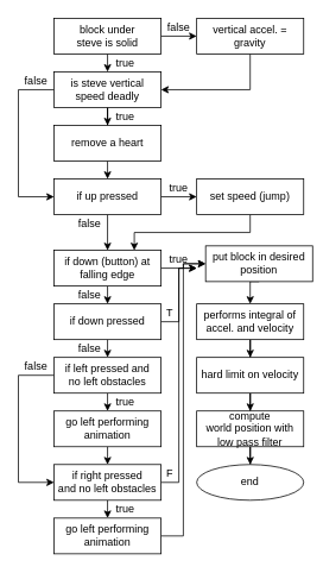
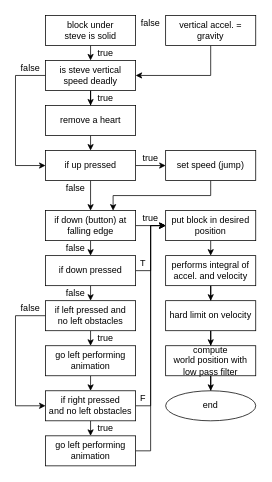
  <mxCell id="0" />
  <mxCell id="1" parent="0" />
- <mxCell id="2" style="edgeStyle=orthogonalEdgeStyle;rounded=0;orthogonalLoop=1;jettySize=auto;html=1;exitX=1;exitY=0.5;exitDx=0;exitDy=0;entryX=0;entryY=0.5;entryDx=0;entryDy=0;" edge="1" parent="1" source="4" target="6"><mxGeometry relative="1" as="geometry" /></mxCell>
  <mxCell id="3" style="edgeStyle=orthogonalEdgeStyle;rounded=0;orthogonalLoop=1;jettySize=auto;html=1;exitX=0.5;exitY=1;exitDx=0;exitDy=0;entryX=0.5;entryY=0;entryDx=0;entryDy=0;" edge="1" parent="1" source="4" target="9"><mxGeometry relative="1" as="geometry" /></mxCell>
  <mxCell id="4" value="&lt;div&gt;block under &lt;br&gt;&lt;/div&gt;&lt;div&gt;steve is solid&lt;/div&gt;" style="rounded=0;whiteSpace=wrap;html=1;" vertex="1" parent="1"><mxGeometry x="60" y="20" width="120" height="40" as="geometry" /></mxCell>
  <mxCell id="5" style="edgeStyle=orthogonalEdgeStyle;rounded=0;orthogonalLoop=1;jettySize=auto;html=1;exitX=0.5;exitY=1;exitDx=0;exitDy=0;entryX=1;entryY=0.5;entryDx=0;entryDy=0;" edge="1" parent="1" source="6" target="9"><mxGeometry relative="1" as="geometry" /></mxCell>
  <mxCell id="6" value="&lt;div&gt;vertical accel. = gravity&lt;/div&gt;" style="rounded=0;whiteSpace=wrap;html=1;" vertex="1" parent="1"><mxGeometry x="220" y="20" width="120" height="40" as="geometry" /></mxCell>
  <mxCell id="7" style="edgeStyle=orthogonalEdgeStyle;rounded=0;orthogonalLoop=1;jettySize=auto;html=1;exitX=0.5;exitY=1;exitDx=0;exitDy=0;" edge="1" parent="1" source="9" target="11"><mxGeometry relative="1" as="geometry" /></mxCell>
  <mxCell id="8" style="edgeStyle=orthogonalEdgeStyle;rounded=0;orthogonalLoop=1;jettySize=auto;html=1;exitX=0;exitY=0.5;exitDx=0;exitDy=0;entryX=0;entryY=0.5;entryDx=0;entryDy=0;" edge="1" parent="1" source="9" target="14"><mxGeometry relative="1" as="geometry"><Array as="points"><mxPoint x="20" y="100" /><mxPoint x="20" y="220" /></Array></mxGeometry></mxCell>
  <mxCell id="9" value="&lt;div&gt;is steve vertical &lt;br&gt;&lt;/div&gt;&lt;div&gt;speed deadly&lt;/div&gt;" style="rounded=0;whiteSpace=wrap;html=1;" vertex="1" parent="1"><mxGeometry x="60" y="80" width="120" height="40" as="geometry" /></mxCell>
  <mxCell id="10" style="edgeStyle=orthogonalEdgeStyle;rounded=0;orthogonalLoop=1;jettySize=auto;html=1;exitX=0.5;exitY=1;exitDx=0;exitDy=0;entryX=0.5;entryY=0;entryDx=0;entryDy=0;" edge="1" parent="1" source="11" target="14"><mxGeometry relative="1" as="geometry" /></mxCell>
  <mxCell id="11" value="remove a heart" style="rounded=0;whiteSpace=wrap;html=1;" vertex="1" parent="1"><mxGeometry x="60" y="140" width="120" height="40" as="geometry" /></mxCell>
  <mxCell id="12" style="edgeStyle=orthogonalEdgeStyle;rounded=0;orthogonalLoop=1;jettySize=auto;html=1;exitX=1;exitY=0.5;exitDx=0;exitDy=0;entryX=0;entryY=0.5;entryDx=0;entryDy=0;" edge="1" parent="1" source="14" target="16"><mxGeometry relative="1" as="geometry" /></mxCell>
  <mxCell id="13" style="edgeStyle=orthogonalEdgeStyle;rounded=0;orthogonalLoop=1;jettySize=auto;html=1;exitX=0.5;exitY=1;exitDx=0;exitDy=0;entryX=0.5;entryY=0;entryDx=0;entryDy=0;" edge="1" parent="1" source="14" target="23"><mxGeometry relative="1" as="geometry" /></mxCell>
  <mxCell id="14" value="if up pressed" style="rounded=0;whiteSpace=wrap;html=1;" vertex="1" parent="1"><mxGeometry x="60" y="200" width="120" height="40" as="geometry" /></mxCell>
  <mxCell id="15" style="edgeStyle=orthogonalEdgeStyle;rounded=0;orthogonalLoop=1;jettySize=auto;html=1;exitX=0.5;exitY=1;exitDx=0;exitDy=0;entryX=0.75;entryY=0;entryDx=0;entryDy=0;" edge="1" parent="1" source="16" target="23"><mxGeometry relative="1" as="geometry" /></mxCell>
  <mxCell id="16" value="set speed (jump)" style="rounded=0;whiteSpace=wrap;html=1;" vertex="1" parent="1"><mxGeometry x="220" y="200" width="120" height="40" as="geometry" /></mxCell>
  <mxCell id="17" value="true" style="text;html=1;strokeColor=none;fillColor=none;align=center;verticalAlign=middle;whiteSpace=wrap;rounded=0;" vertex="1" parent="1"><mxGeometry x="120" y="60" width="40" height="20" as="geometry" /></mxCell>
  <mxCell id="18" value="false" style="text;html=1;strokeColor=none;fillColor=none;align=center;verticalAlign=middle;whiteSpace=wrap;rounded=0;" vertex="1" parent="1"><mxGeometry x="180" y="20" width="40" height="20" as="geometry" /></mxCell>
  <mxCell id="19" value="true" style="text;html=1;strokeColor=none;fillColor=none;align=center;verticalAlign=middle;whiteSpace=wrap;rounded=0;" vertex="1" parent="1"><mxGeometry x="120" y="120" width="40" height="20" as="geometry" /></mxCell>
  <mxCell id="20" value="false" style="text;html=1;strokeColor=none;fillColor=none;align=center;verticalAlign=middle;whiteSpace=wrap;rounded=0;" vertex="1" parent="1"><mxGeometry x="20" y="80" width="40" height="20" as="geometry" /></mxCell>
  <mxCell id="21" style="edgeStyle=orthogonalEdgeStyle;rounded=0;orthogonalLoop=1;jettySize=auto;html=1;exitX=1;exitY=0.5;exitDx=0;exitDy=0;" edge="1" parent="1" source="23" target="25"><mxGeometry relative="1" as="geometry" /></mxCell>
  <mxCell id="22" style="edgeStyle=orthogonalEdgeStyle;rounded=0;orthogonalLoop=1;jettySize=auto;html=1;exitX=0.5;exitY=1;exitDx=0;exitDy=0;entryX=0.5;entryY=0;entryDx=0;entryDy=0;" edge="1" parent="1" source="23" target="28"><mxGeometry relative="1" as="geometry" /></mxCell>
  <mxCell id="23" value="if down (button) at falling edge" style="rounded=0;whiteSpace=wrap;html=1;" vertex="1" parent="1"><mxGeometry x="60" y="280" width="120" height="40" as="geometry" /></mxCell>
  <mxCell id="24" style="edgeStyle=orthogonalEdgeStyle;rounded=0;orthogonalLoop=1;jettySize=auto;html=1;exitX=0.5;exitY=1;exitDx=0;exitDy=0;entryX=0.5;entryY=0;entryDx=0;entryDy=0;" edge="1" parent="1" source="25" target="40"><mxGeometry relative="1" as="geometry" /></mxCell>
- <mxCell id="25" value="&lt;div&gt;put block in desired&lt;/div&gt;&lt;div&gt;position&lt;br&gt;&lt;/div&gt;" style="rounded=0;whiteSpace=wrap;html=1;" vertex="1" parent="1"><mxGeometry x="230" y="275" width="120" height="40" as="geometry" /></mxCell>
+ <mxCell id="25" value="&lt;div&gt;put block in desired&lt;/div&gt;&lt;div&gt;position&lt;br&gt;&lt;/div&gt;" style="rounded=0;whiteSpace=wrap;html=1;" vertex="1" parent="1"><mxGeometry x="220" y="280" width="120" height="40" as="geometry" /></mxCell>
  <mxCell id="26" style="edgeStyle=orthogonalEdgeStyle;rounded=0;orthogonalLoop=1;jettySize=auto;html=1;exitX=0.5;exitY=1;exitDx=0;exitDy=0;entryX=0.5;entryY=0;entryDx=0;entryDy=0;" edge="1" parent="1" source="28" target="31"><mxGeometry relative="1" as="geometry" /></mxCell>
  <mxCell id="27" style="edgeStyle=orthogonalEdgeStyle;rounded=0;orthogonalLoop=1;jettySize=auto;html=1;exitX=1;exitY=0.5;exitDx=0;exitDy=0;entryX=1;entryY=1;entryDx=0;entryDy=0;" edge="1" parent="1" source="28" target="52"><mxGeometry relative="1" as="geometry"><Array as="points"><mxPoint x="200" y="360" /><mxPoint x="200" y="300" /></Array></mxGeometry></mxCell>
  <mxCell id="28" value="if down pressed " style="rounded=0;whiteSpace=wrap;html=1;" vertex="1" parent="1"><mxGeometry x="60" y="340" width="120" height="40" as="geometry" /></mxCell>
  <mxCell id="29" style="edgeStyle=orthogonalEdgeStyle;rounded=0;orthogonalLoop=1;jettySize=auto;html=1;exitX=0.5;exitY=1;exitDx=0;exitDy=0;entryX=0.5;entryY=0;entryDx=0;entryDy=0;" edge="1" parent="1" source="31" target="36"><mxGeometry relative="1" as="geometry" /></mxCell>
  <mxCell id="30" style="edgeStyle=orthogonalEdgeStyle;rounded=0;orthogonalLoop=1;jettySize=auto;html=1;exitX=0;exitY=0.5;exitDx=0;exitDy=0;entryX=0;entryY=0.5;entryDx=0;entryDy=0;" edge="1" parent="1" source="31" target="34"><mxGeometry relative="1" as="geometry"><Array as="points"><mxPoint x="20" y="420" /><mxPoint x="20" y="540" /></Array></mxGeometry></mxCell>
  <mxCell id="31" value="&lt;div&gt;if left pressed and&lt;/div&gt;&lt;div&gt;no left obstacles&lt;br&gt;&lt;/div&gt;" style="rounded=0;whiteSpace=wrap;html=1;" vertex="1" parent="1"><mxGeometry x="60" y="400" width="120" height="40" as="geometry" /></mxCell>
  <mxCell id="32" style="edgeStyle=orthogonalEdgeStyle;rounded=0;orthogonalLoop=1;jettySize=auto;html=1;exitX=0.5;exitY=1;exitDx=0;exitDy=0;entryX=0.5;entryY=0;entryDx=0;entryDy=0;" edge="1" parent="1" source="34" target="38"><mxGeometry relative="1" as="geometry" /></mxCell>
  <mxCell id="33" style="edgeStyle=orthogonalEdgeStyle;rounded=0;orthogonalLoop=1;jettySize=auto;html=1;exitX=1;exitY=0.5;exitDx=0;exitDy=0;entryX=1;entryY=1;entryDx=0;entryDy=0;" edge="1" parent="1" source="34" target="52"><mxGeometry relative="1" as="geometry"><Array as="points"><mxPoint x="200" y="540" /><mxPoint x="200" y="300" /></Array></mxGeometry></mxCell>
  <mxCell id="34" value="&lt;div&gt;if right pressed &lt;br&gt;&lt;/div&gt;&lt;div&gt;and no left obstacles&lt;br&gt;&lt;/div&gt;" style="rounded=0;whiteSpace=wrap;html=1;" vertex="1" parent="1"><mxGeometry x="60" y="520" width="120" height="40" as="geometry" /></mxCell>
  <mxCell id="35" style="edgeStyle=orthogonalEdgeStyle;rounded=0;orthogonalLoop=1;jettySize=auto;html=1;exitX=0.5;exitY=1;exitDx=0;exitDy=0;entryX=0.5;entryY=0;entryDx=0;entryDy=0;" edge="1" parent="1" source="36" target="34"><mxGeometry relative="1" as="geometry" /></mxCell>
  <mxCell id="36" value="go left performing animation" style="rounded=0;whiteSpace=wrap;html=1;" vertex="1" parent="1"><mxGeometry x="60" y="460" width="120" height="40" as="geometry" /></mxCell>
  <mxCell id="37" style="edgeStyle=orthogonalEdgeStyle;rounded=0;orthogonalLoop=1;jettySize=auto;html=1;exitX=1;exitY=0.5;exitDx=0;exitDy=0;entryX=0;entryY=0.5;entryDx=0;entryDy=0;" edge="1" parent="1" source="38" target="25"><mxGeometry relative="1" as="geometry" /></mxCell>
  <mxCell id="38" value="go left performing animation" style="rounded=0;whiteSpace=wrap;html=1;" vertex="1" parent="1"><mxGeometry x="60" y="580" width="120" height="40" as="geometry" /></mxCell>
  <mxCell id="39" style="edgeStyle=orthogonalEdgeStyle;rounded=0;orthogonalLoop=1;jettySize=auto;html=1;exitX=0.5;exitY=1;exitDx=0;exitDy=0;" edge="1" parent="1" source="40" target="42"><mxGeometry relative="1" as="geometry" /></mxCell>
  <mxCell id="40" value="&lt;div&gt;performs integral of accel. and velocity &lt;/div&gt;" style="rounded=0;whiteSpace=wrap;html=1;" vertex="1" parent="1"><mxGeometry x="220" y="340" width="120" height="40" as="geometry" /></mxCell>
  <mxCell id="41" style="edgeStyle=orthogonalEdgeStyle;rounded=0;orthogonalLoop=1;jettySize=auto;html=1;exitX=0.5;exitY=1;exitDx=0;exitDy=0;" edge="1" parent="1" source="42" target="44"><mxGeometry relative="1" as="geometry" /></mxCell>
  <mxCell id="42" value="hard limit on velocity" style="rounded=0;whiteSpace=wrap;html=1;" vertex="1" parent="1"><mxGeometry x="220" y="400" width="120" height="40" as="geometry" /></mxCell>
  <mxCell id="43" style="edgeStyle=orthogonalEdgeStyle;rounded=0;orthogonalLoop=1;jettySize=auto;html=1;exitX=0.5;exitY=1;exitDx=0;exitDy=0;" edge="1" parent="1" source="44" target="47"><mxGeometry relative="1" as="geometry" /></mxCell>
  <mxCell id="44" value="&lt;div&gt;compute &lt;br&gt;&lt;/div&gt;&lt;div&gt;world position with&lt;/div&gt;&lt;div&gt;low pass filter&lt;br&gt;&lt;/div&gt;" style="rounded=0;whiteSpace=wrap;html=1;" vertex="1" parent="1"><mxGeometry x="220" y="460" width="120" height="40" as="geometry" /></mxCell>
  <mxCell id="45" value="true" style="text;html=1;strokeColor=none;fillColor=none;align=center;verticalAlign=middle;whiteSpace=wrap;rounded=0;" vertex="1" parent="1"><mxGeometry x="120" y="440" width="40" height="20" as="geometry" /></mxCell>
  <mxCell id="46" value="true" style="text;html=1;strokeColor=none;fillColor=none;align=center;verticalAlign=middle;whiteSpace=wrap;rounded=0;" vertex="1" parent="1"><mxGeometry x="120" y="560" width="40" height="20" as="geometry" /></mxCell>
  <mxCell id="47" value="end" style="ellipse;whiteSpace=wrap;html=1;" vertex="1" parent="1"><mxGeometry x="220" y="520" width="120" height="40" as="geometry" /></mxCell>
  <mxCell id="48" value="true" style="text;html=1;strokeColor=none;fillColor=none;align=center;verticalAlign=middle;whiteSpace=wrap;rounded=0;" vertex="1" parent="1"><mxGeometry x="180" y="200" width="40" height="20" as="geometry" /></mxCell>
  <mxCell id="49" value="false" style="text;html=1;strokeColor=none;fillColor=none;align=center;verticalAlign=middle;whiteSpace=wrap;rounded=0;" vertex="1" parent="1"><mxGeometry x="80" y="240" width="40" height="20" as="geometry" /></mxCell>
  <mxCell id="50" value="false" style="text;html=1;strokeColor=none;fillColor=none;align=center;verticalAlign=middle;whiteSpace=wrap;rounded=0;" vertex="1" parent="1"><mxGeometry x="80" y="380" width="40" height="20" as="geometry" /></mxCell>
  <mxCell id="51" value="false" style="text;html=1;strokeColor=none;fillColor=none;align=center;verticalAlign=middle;whiteSpace=wrap;rounded=0;" vertex="1" parent="1"><mxGeometry x="20" y="400" width="40" height="20" as="geometry" /></mxCell>
  <mxCell id="52" value="true" style="text;html=1;strokeColor=none;fillColor=none;align=center;verticalAlign=middle;whiteSpace=wrap;rounded=0;" vertex="1" parent="1"><mxGeometry x="180" y="280" width="40" height="20" as="geometry" /></mxCell>
  <mxCell id="53" value="false" style="text;html=1;strokeColor=none;fillColor=none;align=center;verticalAlign=middle;whiteSpace=wrap;rounded=0;" vertex="1" parent="1"><mxGeometry x="80" y="320" width="40" height="20" as="geometry" /></mxCell>
  <mxCell id="54" value="T" style="text;html=1;strokeColor=none;fillColor=none;align=center;verticalAlign=middle;whiteSpace=wrap;rounded=0;" vertex="1" parent="1"><mxGeometry x="180" y="340" width="20" height="20" as="geometry" /></mxCell>
  <mxCell id="55" value="F" style="text;html=1;strokeColor=none;fillColor=none;align=center;verticalAlign=middle;whiteSpace=wrap;rounded=0;" vertex="1" parent="1"><mxGeometry x="180" y="520" width="20" height="20" as="geometry" /></mxCell>
